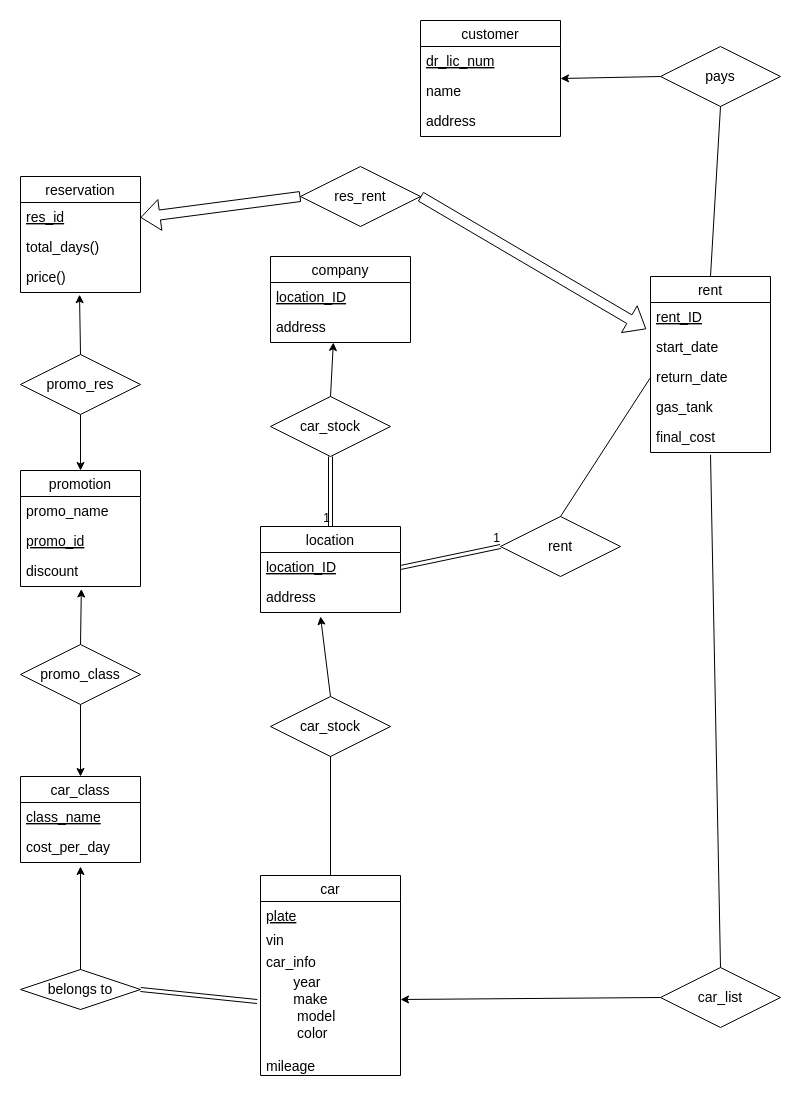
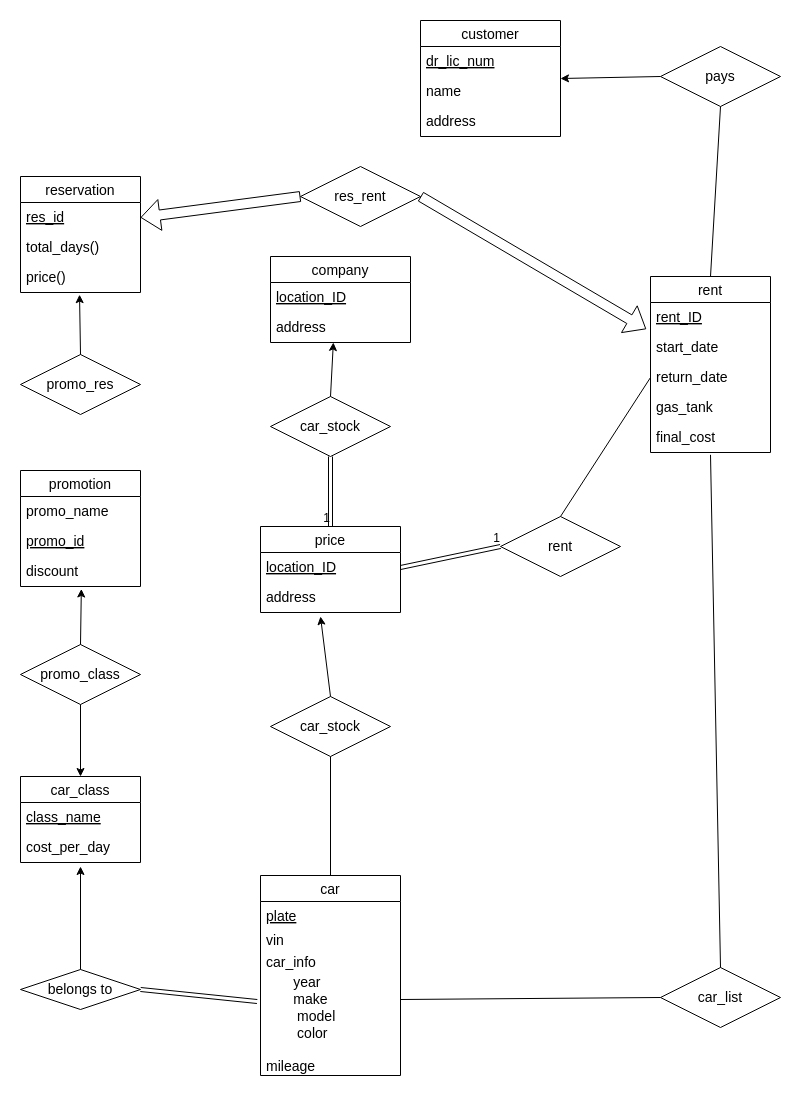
  <mxCell id="0" />
  <mxCell id="1" parent="0" />
  <mxCell id="2" value="rent" style="swimlane;fontStyle=0;childLayout=stackLayout;horizontal=1;startSize=26;horizontalStack=0;resizeParent=1;resizeParentMax=0;resizeLast=0;collapsible=1;marginBottom=0;align=center;fontSize=14;" parent="1" vertex="1"><mxGeometry x="650" y="276" width="120" height="176" as="geometry" /></mxCell>
  <mxCell id="3" value="rent_ID" style="text;strokeColor=none;fillColor=none;spacingLeft=4;spacingRight=4;overflow=hidden;rotatable=0;points=[[0,0.5],[1,0.5]];portConstraint=eastwest;fontSize=14;fontStyle=4" parent="2" vertex="1"><mxGeometry y="26" width="120" height="30" as="geometry" /></mxCell>
  <mxCell id="4" value="start_date" style="text;strokeColor=none;fillColor=none;spacingLeft=4;spacingRight=4;overflow=hidden;rotatable=0;points=[[0,0.5],[1,0.5]];portConstraint=eastwest;fontSize=14;fontStyle=0" parent="2" vertex="1"><mxGeometry y="56" width="120" height="30" as="geometry" /></mxCell>
  <mxCell id="5" value="return_date" style="text;strokeColor=none;fillColor=none;spacingLeft=4;spacingRight=4;overflow=hidden;rotatable=0;points=[[0,0.5],[1,0.5]];portConstraint=eastwest;fontSize=14;fontStyle=0" parent="2" vertex="1"><mxGeometry y="86" width="120" height="30" as="geometry" /></mxCell>
  <mxCell id="6" value="gas_tank" style="text;strokeColor=none;fillColor=none;spacingLeft=4;spacingRight=4;overflow=hidden;rotatable=0;points=[[0,0.5],[1,0.5]];portConstraint=eastwest;fontSize=14;" parent="2" vertex="1"><mxGeometry y="116" width="120" height="30" as="geometry" /></mxCell>
  <mxCell id="7" value="final_cost" style="text;strokeColor=none;fillColor=none;spacingLeft=4;spacingRight=4;overflow=hidden;rotatable=0;points=[[0,0.5],[1,0.5]];portConstraint=eastwest;fontSize=14;" parent="2" vertex="1"><mxGeometry y="146" width="120" height="30" as="geometry" /></mxCell>
  <mxCell id="8" value="car_class" style="swimlane;fontStyle=0;childLayout=stackLayout;horizontal=1;startSize=26;horizontalStack=0;resizeParent=1;resizeParentMax=0;resizeLast=0;collapsible=1;marginBottom=0;align=center;fontSize=14;" parent="1" vertex="1"><mxGeometry x="20" y="776" width="120" height="86" as="geometry" /></mxCell>
  <mxCell id="9" value="class_name" style="text;strokeColor=none;fillColor=none;spacingLeft=4;spacingRight=4;overflow=hidden;rotatable=0;points=[[0,0.5],[1,0.5]];portConstraint=eastwest;fontSize=14;fontStyle=4" parent="8" vertex="1"><mxGeometry y="26" width="120" height="30" as="geometry" /></mxCell>
  <mxCell id="10" value="cost_per_day" style="text;strokeColor=none;fillColor=none;spacingLeft=4;spacingRight=4;overflow=hidden;rotatable=0;points=[[0,0.5],[1,0.5]];portConstraint=eastwest;fontSize=14;" parent="8" vertex="1"><mxGeometry y="56" width="120" height="30" as="geometry" /></mxCell>
  <mxCell id="11" value="company" style="swimlane;fontStyle=0;childLayout=stackLayout;horizontal=1;startSize=26;horizontalStack=0;resizeParent=1;resizeParentMax=0;resizeLast=0;collapsible=1;marginBottom=0;align=center;fontSize=14;" parent="1" vertex="1"><mxGeometry x="270" y="256" width="140" height="86" as="geometry" /></mxCell>
  <mxCell id="12" value="location_ID" style="text;strokeColor=none;fillColor=none;spacingLeft=4;spacingRight=4;overflow=hidden;rotatable=0;points=[[0,0.5],[1,0.5]];portConstraint=eastwest;fontSize=14;fontStyle=4" parent="11" vertex="1"><mxGeometry y="26" width="140" height="30" as="geometry" /></mxCell>
  <mxCell id="13" value="address" style="text;strokeColor=none;fillColor=none;spacingLeft=4;spacingRight=4;overflow=hidden;rotatable=0;points=[[0,0.5],[1,0.5]];portConstraint=eastwest;fontSize=14;fontStyle=0" parent="11" vertex="1"><mxGeometry y="56" width="140" height="30" as="geometry" /></mxCell>
  <mxCell id="14" value="car" style="swimlane;fontStyle=0;childLayout=stackLayout;horizontal=1;startSize=26;horizontalStack=0;resizeParent=1;resizeParentMax=0;resizeLast=0;collapsible=1;marginBottom=0;align=center;fontSize=14;" parent="1" vertex="1"><mxGeometry x="260" y="875" width="140" height="200" as="geometry" /></mxCell>
  <mxCell id="15" value="plate" style="text;strokeColor=none;fillColor=none;spacingLeft=4;spacingRight=4;overflow=hidden;rotatable=0;points=[[0,0.5],[1,0.5]];portConstraint=eastwest;fontSize=14;fontStyle=4" parent="14" vertex="1"><mxGeometry y="26" width="140" height="24" as="geometry" /></mxCell>
  <mxCell id="16" value="vin" style="text;strokeColor=none;fillColor=none;spacingLeft=4;spacingRight=4;overflow=hidden;rotatable=0;points=[[0,0.5],[1,0.5]];portConstraint=eastwest;fontSize=14;fontStyle=0" parent="14" vertex="1"><mxGeometry y="50" width="140" height="22" as="geometry" /></mxCell>
  <mxCell id="17" value="car_info" style="text;strokeColor=none;fillColor=none;spacingLeft=4;spacingRight=4;overflow=hidden;rotatable=0;points=[[0,0.5],[1,0.5]];portConstraint=eastwest;fontSize=14;" parent="14" vertex="1"><mxGeometry y="72" width="140" height="20" as="geometry" /></mxCell>
  <mxCell id="18" value="       year&#10;       make&#10;        model&#10;        color&#10;" style="text;strokeColor=none;fillColor=none;spacingLeft=4;spacingRight=4;overflow=hidden;rotatable=0;points=[[0,0.5],[1,0.5]];portConstraint=eastwest;fontSize=14;" parent="14" vertex="1"><mxGeometry y="92" width="140" height="84" as="geometry" /></mxCell>
  <mxCell id="19" value="mileage" style="text;strokeColor=none;fillColor=none;spacingLeft=4;spacingRight=4;overflow=hidden;rotatable=0;points=[[0,0.5],[1,0.5]];portConstraint=eastwest;fontSize=14;fontStyle=0" parent="14" vertex="1"><mxGeometry y="176" width="140" height="24" as="geometry" /></mxCell>
  <mxCell id="20" value="customer" style="swimlane;fontStyle=0;childLayout=stackLayout;horizontal=1;startSize=26;horizontalStack=0;resizeParent=1;resizeParentMax=0;resizeLast=0;collapsible=1;marginBottom=0;align=center;fontSize=14;" parent="1" vertex="1"><mxGeometry x="420" y="20" width="140" height="116" as="geometry" /></mxCell>
  <mxCell id="21" value="dr_lic_num" style="text;strokeColor=none;fillColor=none;spacingLeft=4;spacingRight=4;overflow=hidden;rotatable=0;points=[[0,0.5],[1,0.5]];portConstraint=eastwest;fontSize=14;fontStyle=4" parent="20" vertex="1"><mxGeometry y="26" width="140" height="30" as="geometry" /></mxCell>
  <mxCell id="22" value="name" style="text;strokeColor=none;fillColor=none;spacingLeft=4;spacingRight=4;overflow=hidden;rotatable=0;points=[[0,0.5],[1,0.5]];portConstraint=eastwest;fontSize=14;" parent="20" vertex="1"><mxGeometry y="56" width="140" height="30" as="geometry" /></mxCell>
  <mxCell id="23" value="address" style="text;strokeColor=none;fillColor=none;spacingLeft=4;spacingRight=4;overflow=hidden;rotatable=0;points=[[0,0.5],[1,0.5]];portConstraint=eastwest;fontSize=14;" parent="20" vertex="1"><mxGeometry y="86" width="140" height="30" as="geometry" /></mxCell>
  <mxCell id="24" value="reservation" style="swimlane;fontStyle=0;childLayout=stackLayout;horizontal=1;startSize=26;horizontalStack=0;resizeParent=1;resizeParentMax=0;resizeLast=0;collapsible=1;marginBottom=0;align=center;fontSize=14;" parent="1" vertex="1"><mxGeometry x="20" y="176" width="120" height="116" as="geometry" /></mxCell>
  <mxCell id="25" value="res_id" style="text;strokeColor=none;fillColor=none;spacingLeft=4;spacingRight=4;overflow=hidden;rotatable=0;points=[[0,0.5],[1,0.5]];portConstraint=eastwest;fontSize=14;fontStyle=4" parent="24" vertex="1"><mxGeometry y="26" width="120" height="30" as="geometry" /></mxCell>
  <mxCell id="26" value="total_days()" style="text;strokeColor=none;fillColor=none;spacingLeft=4;spacingRight=4;overflow=hidden;rotatable=0;points=[[0,0.5],[1,0.5]];portConstraint=eastwest;fontSize=14;" parent="24" vertex="1"><mxGeometry y="56" width="120" height="30" as="geometry" /></mxCell>
  <mxCell id="27" value="price()" style="text;strokeColor=none;fillColor=none;spacingLeft=4;spacingRight=4;overflow=hidden;rotatable=0;points=[[0,0.5],[1,0.5]];portConstraint=eastwest;fontSize=14;" parent="24" vertex="1"><mxGeometry y="86" width="120" height="30" as="geometry" /></mxCell>
  <mxCell id="28" value="belongs to" style="shape=rhombus;perimeter=rhombusPerimeter;whiteSpace=wrap;html=1;align=center;fontSize=14;" parent="1" vertex="1"><mxGeometry x="20" y="969" width="120" height="40" as="geometry" /></mxCell>
  <mxCell id="29" value="" style="endArrow=classic;html=1;rounded=0;exitX=0.5;exitY=0;exitDx=0;exitDy=0;fontSize=14;entryX=0.5;entryY=1.133;entryDx=0;entryDy=0;entryPerimeter=0;" parent="1" source="28" target="10" edge="1"><mxGeometry width="50" height="50" relative="1" as="geometry"><mxPoint x="540" y="1010" as="sourcePoint" /><mxPoint x="80" y="892" as="targetPoint" /></mxGeometry></mxCell>
  <mxCell id="30" value="" style="shape=link;html=1;rounded=0;exitX=-0.024;exitY=0.405;exitDx=0;exitDy=0;entryX=1;entryY=0.5;entryDx=0;entryDy=0;fontSize=14;exitPerimeter=0;" parent="1" source="18" target="28" edge="1"><mxGeometry relative="1" as="geometry"><mxPoint x="350" y="942" as="sourcePoint" /><mxPoint x="510" y="942" as="targetPoint" /></mxGeometry></mxCell>
  <mxCell id="31" value="pays" style="shape=rhombus;perimeter=rhombusPerimeter;whiteSpace=wrap;html=1;align=center;fontSize=14;" parent="1" vertex="1"><mxGeometry x="660" y="46" width="120" height="60" as="geometry" /></mxCell>
  <mxCell id="32" value="promotion" style="swimlane;fontStyle=0;childLayout=stackLayout;horizontal=1;startSize=26;horizontalStack=0;resizeParent=1;resizeParentMax=0;resizeLast=0;collapsible=1;marginBottom=0;align=center;fontSize=14;" parent="1" vertex="1"><mxGeometry x="20" y="470" width="120" height="116" as="geometry" /></mxCell>
  <mxCell id="33" value="promo_name" style="text;strokeColor=none;fillColor=none;spacingLeft=4;spacingRight=4;overflow=hidden;rotatable=0;points=[[0,0.5],[1,0.5]];portConstraint=eastwest;fontSize=14;" parent="32" vertex="1"><mxGeometry y="26" width="120" height="30" as="geometry" /></mxCell>
  <mxCell id="34" value="promo_id" style="text;strokeColor=none;fillColor=none;spacingLeft=4;spacingRight=4;overflow=hidden;rotatable=0;points=[[0,0.5],[1,0.5]];portConstraint=eastwest;fontSize=14;fontStyle=4" parent="32" vertex="1"><mxGeometry y="56" width="120" height="30" as="geometry" /></mxCell>
  <mxCell id="35" value="discount" style="text;strokeColor=none;fillColor=none;spacingLeft=4;spacingRight=4;overflow=hidden;rotatable=0;points=[[0,0.5],[1,0.5]];portConstraint=eastwest;fontSize=14;" parent="32" vertex="1"><mxGeometry y="86" width="120" height="30" as="geometry" /></mxCell>
  <mxCell id="36" value="promo_res" style="shape=rhombus;perimeter=rhombusPerimeter;whiteSpace=wrap;html=1;align=center;fontSize=14;" parent="1" vertex="1"><mxGeometry x="20" y="354" width="120" height="60" as="geometry" /></mxCell>
  <mxCell id="37" value="promo_class" style="shape=rhombus;perimeter=rhombusPerimeter;whiteSpace=wrap;html=1;align=center;fontSize=14;" parent="1" vertex="1"><mxGeometry x="20" y="644" width="120" height="60" as="geometry" /></mxCell>
  <mxCell id="38" value="" style="endArrow=classic;html=1;rounded=0;fontSize=14;exitX=0.5;exitY=0;exitDx=0;exitDy=0;entryX=0.507;entryY=1.083;entryDx=0;entryDy=0;entryPerimeter=0;" parent="1" source="37" target="35" edge="1"><mxGeometry width="50" height="50" relative="1" as="geometry"><mxPoint x="200" y="606" as="sourcePoint" /><mxPoint x="80" y="586" as="targetPoint" /></mxGeometry></mxCell>
  <mxCell id="39" value="" style="endArrow=classic;html=1;rounded=0;fontSize=14;exitX=0.5;exitY=1;exitDx=0;exitDy=0;" parent="1" source="37" target="8" edge="1"><mxGeometry width="50" height="50" relative="1" as="geometry"><mxPoint x="340" y="486" as="sourcePoint" /><mxPoint x="390" y="436" as="targetPoint" /></mxGeometry></mxCell>
  <mxCell id="40" value="" style="endArrow=classic;html=1;rounded=0;fontSize=14;exitX=0;exitY=0.5;exitDx=0;exitDy=0;entryX=1;entryY=0.067;entryDx=0;entryDy=0;entryPerimeter=0;" parent="1" source="31" target="22" edge="1"><mxGeometry width="50" height="50" relative="1" as="geometry"><mxPoint x="470" y="376" as="sourcePoint" /><mxPoint x="500" y="96" as="targetPoint" /></mxGeometry></mxCell>
  <mxCell id="41" value="" style="endArrow=none;html=1;rounded=0;fontSize=14;entryX=0.5;entryY=1;entryDx=0;entryDy=0;exitX=0.5;exitY=0;exitDx=0;exitDy=0;" parent="1" source="2" target="31" edge="1"><mxGeometry width="50" height="50" relative="1" as="geometry"><mxPoint x="470" y="376" as="sourcePoint" /><mxPoint x="520" y="326" as="targetPoint" /></mxGeometry></mxCell>
  <mxCell id="42" value="car_stock" style="shape=rhombus;perimeter=rhombusPerimeter;whiteSpace=wrap;html=1;align=center;fontSize=14;" parent="1" vertex="1"><mxGeometry x="270" y="696" width="120" height="60" as="geometry" /></mxCell>
  <mxCell id="43" value="car_list" style="shape=rhombus;perimeter=rhombusPerimeter;whiteSpace=wrap;html=1;align=center;fontSize=14;" parent="1" vertex="1"><mxGeometry x="660" y="967" width="120" height="60" as="geometry" /></mxCell>
- <mxCell id="44" value="" style="endArrow=classic;html=1;rounded=0;fontSize=14;entryX=1;entryY=0.381;entryDx=0;entryDy=0;exitX=0;exitY=0.5;exitDx=0;exitDy=0;entryPerimeter=0;" parent="1" source="43" target="18" edge="1"><mxGeometry width="50" height="50" relative="1" as="geometry"><mxPoint x="630" y="156" as="sourcePoint" /><mxPoint x="471.92" y="106.77" as="targetPoint" /></mxGeometry></mxCell>
+ <mxCell id="44" value="" style="endArrow=none;html=1;rounded=0;fontSize=14;entryX=1;entryY=0.381;entryDx=0;entryDy=0;exitX=0;exitY=0.5;exitDx=0;exitDy=0;entryPerimeter=0;" parent="1" source="43" target="18" edge="1"><mxGeometry width="50" height="50" relative="1" as="geometry"><mxPoint x="630" y="156" as="sourcePoint" /><mxPoint x="471.92" y="106.77" as="targetPoint" /></mxGeometry></mxCell>
  <mxCell id="45" value="" style="endArrow=none;html=1;rounded=0;fontSize=14;exitX=0.5;exitY=0;exitDx=0;exitDy=0;entryX=0.5;entryY=1.078;entryDx=0;entryDy=0;entryPerimeter=0;" parent="1" source="43" target="7" edge="1"><mxGeometry relative="1" as="geometry"><mxPoint x="385.523" y="228.224" as="sourcePoint" /><mxPoint x="700" y="556" as="targetPoint" /></mxGeometry></mxCell>
  <mxCell id="46" value="" style="endArrow=classic;html=1;rounded=0;fontSize=14;exitX=0.5;exitY=0;exitDx=0;exitDy=0;entryX=0.492;entryY=1.071;entryDx=0;entryDy=0;entryPerimeter=0;" parent="1" source="36" target="27" edge="1"><mxGeometry width="50" height="50" relative="1" as="geometry"><mxPoint x="530" y="366" as="sourcePoint" /><mxPoint x="90" y="306" as="targetPoint" /></mxGeometry></mxCell>
  <mxCell id="47" value="" style="endArrow=classic;html=1;rounded=0;fontSize=14;exitX=0.5;exitY=0;exitDx=0;exitDy=0;" parent="1" source="42" edge="1"><mxGeometry width="50" height="50" relative="1" as="geometry"><mxPoint x="200" y="636" as="sourcePoint" /><mxPoint x="320" y="616" as="targetPoint" /></mxGeometry></mxCell>
  <mxCell id="48" value="" style="endArrow=none;html=1;rounded=0;fontSize=14;entryX=0.5;entryY=1;entryDx=0;entryDy=0;exitX=0.5;exitY=0;exitDx=0;exitDy=0;" parent="1" source="14" target="42" edge="1"><mxGeometry width="50" height="50" relative="1" as="geometry"><mxPoint x="200" y="636" as="sourcePoint" /><mxPoint x="250" y="586" as="targetPoint" /></mxGeometry></mxCell>
- <mxCell id="49" value="" style="endArrow=classic;html=1;rounded=0;fontSize=14;exitX=0.5;exitY=1;exitDx=0;exitDy=0;entryX=0.5;entryY=0;entryDx=0;entryDy=0;" parent="1" source="36" target="32" edge="1"><mxGeometry width="50" height="50" relative="1" as="geometry"><mxPoint x="200" y="386" as="sourcePoint" /><mxPoint x="250" y="336" as="targetPoint" /></mxGeometry></mxCell>
- <mxCell id="50" value="location" style="swimlane;fontStyle=0;childLayout=stackLayout;horizontal=1;startSize=26;horizontalStack=0;resizeParent=1;resizeParentMax=0;resizeLast=0;collapsible=1;marginBottom=0;align=center;fontSize=14;" vertex="1" parent="1"><mxGeometry x="260" y="526" width="140" height="86" as="geometry" /></mxCell>
+ <mxCell id="50" value="price" style="swimlane;fontStyle=0;childLayout=stackLayout;horizontal=1;startSize=26;horizontalStack=0;resizeParent=1;resizeParentMax=0;resizeLast=0;collapsible=1;marginBottom=0;align=center;fontSize=14;" vertex="1" parent="1"><mxGeometry x="260" y="526" width="140" height="86" as="geometry" /></mxCell>
  <mxCell id="51" value="location_ID" style="text;strokeColor=none;fillColor=none;spacingLeft=4;spacingRight=4;overflow=hidden;rotatable=0;points=[[0,0.5],[1,0.5]];portConstraint=eastwest;fontSize=14;fontStyle=4" vertex="1" parent="50"><mxGeometry y="26" width="140" height="30" as="geometry" /></mxCell>
  <mxCell id="52" value="address" style="text;strokeColor=none;fillColor=none;spacingLeft=4;spacingRight=4;overflow=hidden;rotatable=0;points=[[0,0.5],[1,0.5]];portConstraint=eastwest;fontSize=14;fontStyle=0" vertex="1" parent="50"><mxGeometry y="56" width="140" height="30" as="geometry" /></mxCell>
  <mxCell id="53" value="car_stock" style="shape=rhombus;perimeter=rhombusPerimeter;whiteSpace=wrap;html=1;align=center;fontSize=14;" vertex="1" parent="1"><mxGeometry x="270" y="396" width="120" height="60" as="geometry" /></mxCell>
  <mxCell id="54" value="" style="shape=link;html=1;rounded=0;exitX=0.5;exitY=1;exitDx=0;exitDy=0;entryX=0.5;entryY=0;entryDx=0;entryDy=0;" edge="1" parent="1" source="53" target="50"><mxGeometry relative="1" as="geometry"><mxPoint x="340" y="496" as="sourcePoint" /><mxPoint x="500" y="496" as="targetPoint" /></mxGeometry></mxCell>
  <mxCell id="55" value="1" style="resizable=0;html=1;align=right;verticalAlign=bottom;" connectable="0" vertex="1" parent="54"><mxGeometry x="1" relative="1" as="geometry" /></mxCell>
  <mxCell id="56" value="" style="endArrow=classic;html=1;rounded=0;entryX=0.449;entryY=1;entryDx=0;entryDy=0;entryPerimeter=0;exitX=0.5;exitY=0;exitDx=0;exitDy=0;" edge="1" parent="1" source="53" target="13"><mxGeometry width="50" height="50" relative="1" as="geometry"><mxPoint x="400" y="526" as="sourcePoint" /><mxPoint x="450" y="476" as="targetPoint" /></mxGeometry></mxCell>
  <mxCell id="57" value="" style="shape=flexArrow;endArrow=classic;html=1;rounded=0;entryX=-0.036;entryY=-0.114;entryDx=0;entryDy=0;entryPerimeter=0;" edge="1" parent="1" target="4"><mxGeometry width="50" height="50" relative="1" as="geometry"><mxPoint x="420" y="196" as="sourcePoint" /><mxPoint x="450" y="476" as="targetPoint" /></mxGeometry></mxCell>
  <mxCell id="58" value="res_rent" style="shape=rhombus;perimeter=rhombusPerimeter;whiteSpace=wrap;html=1;align=center;fontSize=14;" vertex="1" parent="1"><mxGeometry x="300" y="166" width="120" height="60" as="geometry" /></mxCell>
  <mxCell id="59" value="" style="shape=flexArrow;endArrow=classic;html=1;rounded=0;entryX=1;entryY=0.5;entryDx=0;entryDy=0;exitX=0;exitY=0.5;exitDx=0;exitDy=0;" edge="1" parent="1" source="58" target="25"><mxGeometry width="50" height="50" relative="1" as="geometry"><mxPoint x="0" y="71.42" as="sourcePoint" /><mxPoint x="235.68" y="106" as="targetPoint" /></mxGeometry></mxCell>
  <mxCell id="60" value="rent" style="shape=rhombus;perimeter=rhombusPerimeter;whiteSpace=wrap;html=1;align=center;fontSize=14;" vertex="1" parent="1"><mxGeometry x="500" y="516" width="120" height="60" as="geometry" /></mxCell>
  <mxCell id="61" value="" style="shape=link;html=1;rounded=0;entryX=0;entryY=0.5;entryDx=0;entryDy=0;exitX=1;exitY=0.5;exitDx=0;exitDy=0;" edge="1" parent="1" source="51" target="60"><mxGeometry relative="1" as="geometry"><mxPoint x="340" y="496" as="sourcePoint" /><mxPoint x="500" y="496" as="targetPoint" /></mxGeometry></mxCell>
  <mxCell id="62" value="1" style="resizable=0;html=1;align=right;verticalAlign=bottom;" connectable="0" vertex="1" parent="61"><mxGeometry x="1" relative="1" as="geometry" /></mxCell>
  <mxCell id="63" value="" style="endArrow=none;html=1;rounded=0;entryX=0;entryY=0.5;entryDx=0;entryDy=0;exitX=0.5;exitY=0;exitDx=0;exitDy=0;" edge="1" parent="1" source="60" target="5"><mxGeometry width="50" height="50" relative="1" as="geometry"><mxPoint x="400" y="526" as="sourcePoint" /><mxPoint x="450" y="476" as="targetPoint" /></mxGeometry></mxCell>
